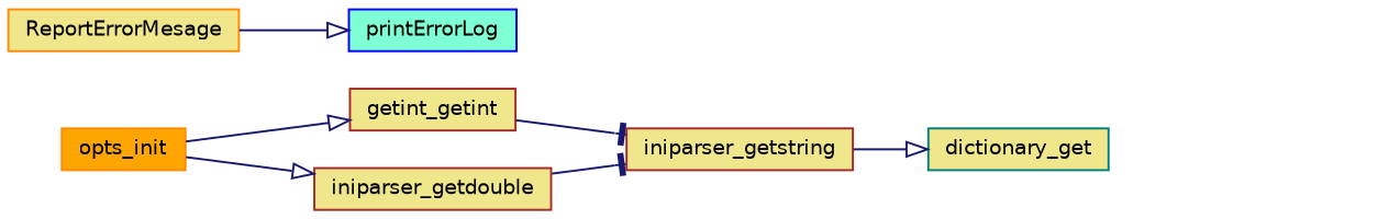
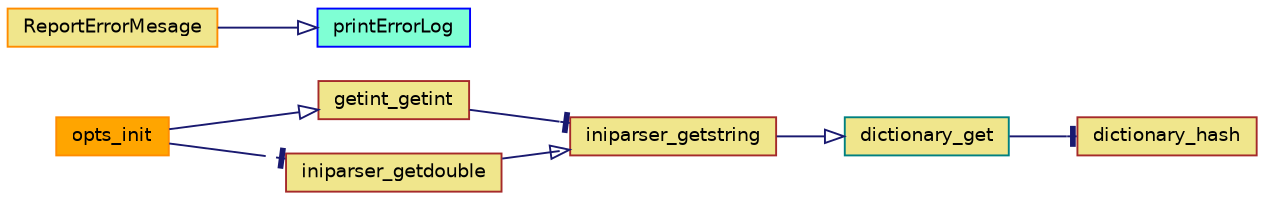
  digraph {
    rankdir=LR
    node [color=brown fillcolor=khaki fontname=Helvetica fontsize=10 shape=record style=filled]
    edge [arrowhead=onormal color=midnightblue fontname=Helvetica fontsize=10 labelfontname=Helvetica labelfontsize=10 style=solid]
    n1 [color=darkorange fillcolor=orange fontcolor=black height=0.2 label=opts_init width=0.4]
    n2 [height=0.2 label=getint_getint width=0.4]
    n3 [height=0.2 label=iniparser_getdouble width=0.4]
    n4 [height=0.2 label=iniparser_getstring width=0.4]
    n5 [color=darkorange height=0.2 label=ReportErrorMesage width=0.4]
    n6 [color=blue fillcolor=aquamarine height=0.2 label=printErrorLog width=0.4]
    n7 [color=teal height=0.2 label=dictionary_get width=0.4]
+   n8 [height=0.2 label=dictionary_hash width=0.4]
    n1 -> n2
-   n1 -> n3
+   n1 -> n3 [arrowhead=tee]
    n2 -> n4 [arrowhead=tee]
-   n3 -> n4 [arrowhead=tee]
+   n3 -> n4
    n4 -> n7
    n5 -> n6
+   n7 -> n8 [arrowhead=tee]
  }
